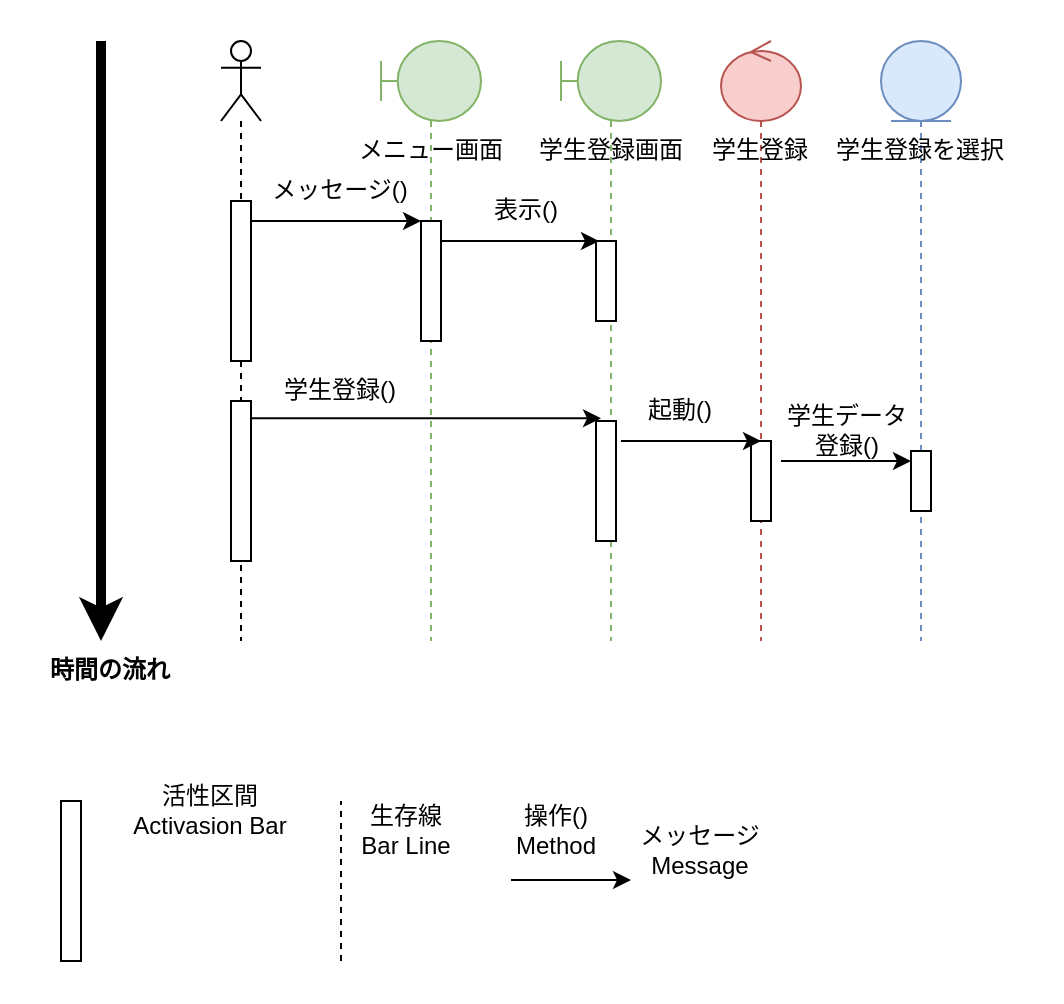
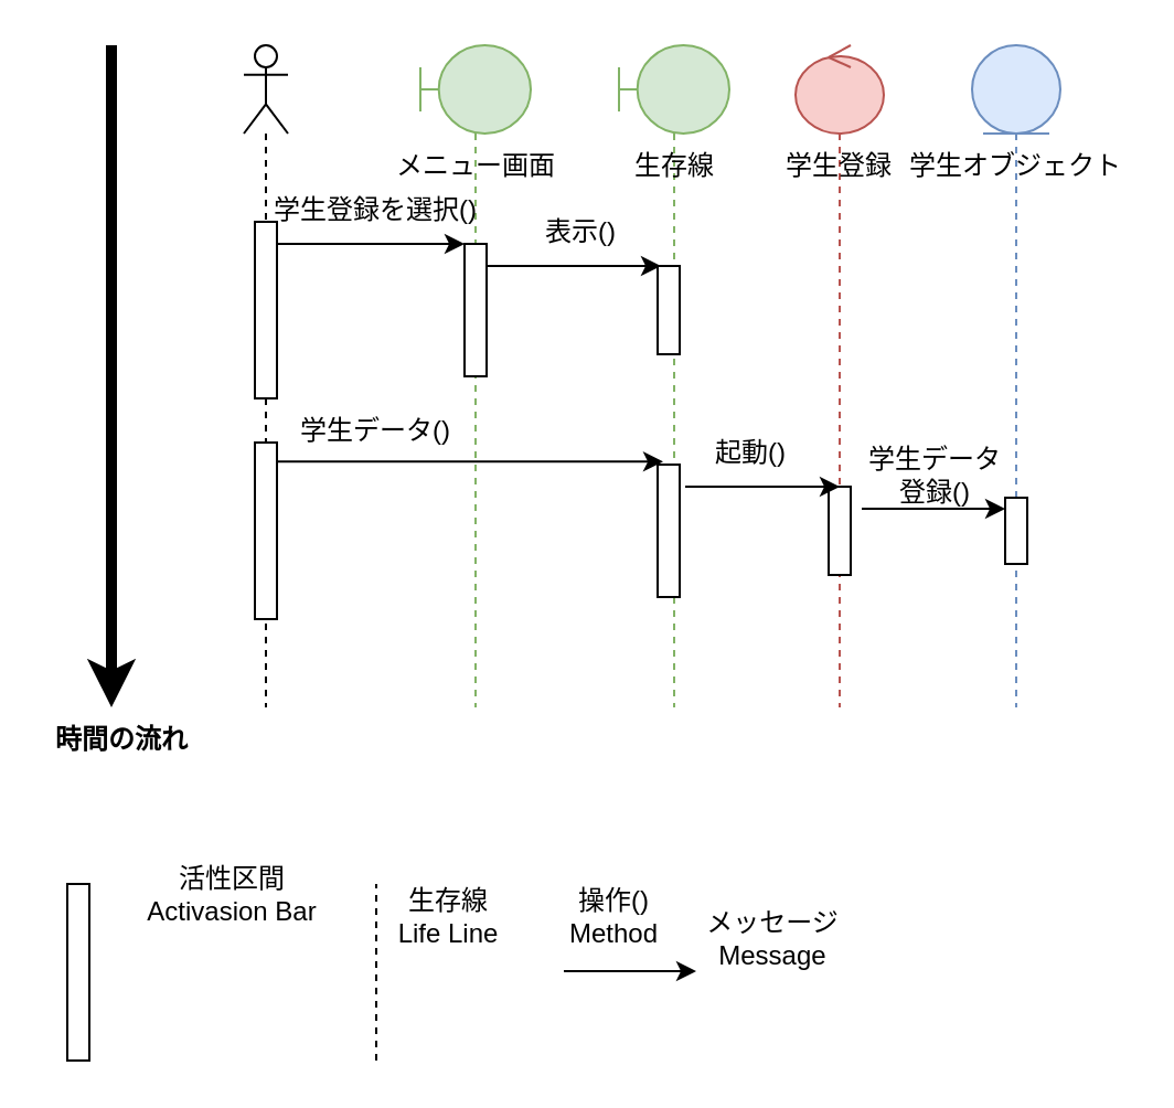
  <mxCell id="0" />
  <mxCell id="1" parent="0" />
  <mxCell id="2" value="" style="shape=umlLifeline;perimeter=lifelinePerimeter;whiteSpace=wrap;html=1;container=1;dropTarget=0;collapsible=0;recursiveResize=0;outlineConnect=0;portConstraint=eastwest;newEdgeStyle={&quot;curved&quot;:0,&quot;rounded&quot;:0};participant=umlActor;" vertex="1" parent="1"><mxGeometry x="110" y="20" width="20" height="300" as="geometry" /></mxCell>
  <mxCell id="3" value="" style="html=1;points=[[0,0,0,0,5],[0,1,0,0,-5],[1,0,0,0,5],[1,1,0,0,-5]];perimeter=orthogonalPerimeter;outlineConnect=0;targetShapes=umlLifeline;portConstraint=eastwest;newEdgeStyle={&quot;curved&quot;:0,&quot;rounded&quot;:0};" vertex="1" parent="2"><mxGeometry x="5" y="80" width="10" height="80" as="geometry" /></mxCell>
  <mxCell id="4" value="" style="html=1;points=[[0,0,0,0,5],[0,1,0,0,-5],[1,0,0,0,5],[1,1,0,0,-5]];perimeter=orthogonalPerimeter;outlineConnect=0;targetShapes=umlLifeline;portConstraint=eastwest;newEdgeStyle={&quot;curved&quot;:0,&quot;rounded&quot;:0};" vertex="1" parent="2"><mxGeometry x="5" y="180" width="10" height="80" as="geometry" /></mxCell>
  <mxCell id="5" value="" style="shape=umlLifeline;perimeter=lifelinePerimeter;whiteSpace=wrap;html=1;container=1;dropTarget=0;collapsible=0;recursiveResize=0;outlineConnect=0;portConstraint=eastwest;newEdgeStyle={&quot;curved&quot;:0,&quot;rounded&quot;:0};participant=umlBoundary;fillColor=#d5e8d4;strokeColor=#82b366;" vertex="1" parent="1"><mxGeometry x="190" y="20" width="50" height="300" as="geometry" /></mxCell>
  <mxCell id="6" value="" style="html=1;points=[[0,0,0,0,5],[0,1,0,0,-5],[1,0,0,0,5],[1,1,0,0,-5]];perimeter=orthogonalPerimeter;outlineConnect=0;targetShapes=umlLifeline;portConstraint=eastwest;newEdgeStyle={&quot;curved&quot;:0,&quot;rounded&quot;:0};" vertex="1" parent="5"><mxGeometry x="20" y="90" width="10" height="60" as="geometry" /></mxCell>
  <mxCell id="7" value="" style="shape=umlLifeline;perimeter=lifelinePerimeter;whiteSpace=wrap;html=1;container=1;dropTarget=0;collapsible=0;recursiveResize=0;outlineConnect=0;portConstraint=eastwest;newEdgeStyle={&quot;curved&quot;:0,&quot;rounded&quot;:0};participant=umlBoundary;fillColor=#d5e8d4;strokeColor=#82b366;" vertex="1" parent="1"><mxGeometry x="280" y="20" width="50" height="300" as="geometry" /></mxCell>
  <mxCell id="8" value="" style="html=1;points=[[0,0,0,0,5],[0,1,0,0,-5],[1,0,0,0,5],[1,1,0,0,-5]];perimeter=orthogonalPerimeter;outlineConnect=0;targetShapes=umlLifeline;portConstraint=eastwest;newEdgeStyle={&quot;curved&quot;:0,&quot;rounded&quot;:0};" vertex="1" parent="7"><mxGeometry x="17.5" y="100" width="10" height="40" as="geometry" /></mxCell>
  <mxCell id="9" value="" style="html=1;points=[[0,0,0,0,5],[0,1,0,0,-5],[1,0,0,0,5],[1,1,0,0,-5]];perimeter=orthogonalPerimeter;outlineConnect=0;targetShapes=umlLifeline;portConstraint=eastwest;newEdgeStyle={&quot;curved&quot;:0,&quot;rounded&quot;:0};" vertex="1" parent="7"><mxGeometry x="17.5" y="190" width="10" height="60" as="geometry" /></mxCell>
  <mxCell id="10" value="" style="shape=umlLifeline;perimeter=lifelinePerimeter;whiteSpace=wrap;html=1;container=1;dropTarget=0;collapsible=0;recursiveResize=0;outlineConnect=0;portConstraint=eastwest;newEdgeStyle={&quot;curved&quot;:0,&quot;rounded&quot;:0};participant=umlEntity;fillColor=#dae8fc;strokeColor=#6c8ebf;" vertex="1" parent="1"><mxGeometry x="440" y="20" width="40" height="300" as="geometry" /></mxCell>
  <mxCell id="11" value="" style="html=1;points=[[0,0,0,0,5],[0,1,0,0,-5],[1,0,0,0,5],[1,1,0,0,-5]];perimeter=orthogonalPerimeter;outlineConnect=0;targetShapes=umlLifeline;portConstraint=eastwest;newEdgeStyle={&quot;curved&quot;:0,&quot;rounded&quot;:0};" vertex="1" parent="10"><mxGeometry x="15" y="205" width="10" height="30" as="geometry" /></mxCell>
  <mxCell id="12" value="" style="shape=umlLifeline;perimeter=lifelinePerimeter;whiteSpace=wrap;html=1;container=1;dropTarget=0;collapsible=0;recursiveResize=0;outlineConnect=0;portConstraint=eastwest;newEdgeStyle={&quot;curved&quot;:0,&quot;rounded&quot;:0};participant=umlControl;fillColor=#f8cecc;strokeColor=#b85450;" vertex="1" parent="1"><mxGeometry x="360" y="20" width="40" height="300" as="geometry" /></mxCell>
  <mxCell id="13" value="" style="html=1;points=[[0,0,0,0,5],[0,1,0,0,-5],[1,0,0,0,5],[1,1,0,0,-5]];perimeter=orthogonalPerimeter;outlineConnect=0;targetShapes=umlLifeline;portConstraint=eastwest;newEdgeStyle={&quot;curved&quot;:0,&quot;rounded&quot;:0};" vertex="1" parent="12"><mxGeometry x="15" y="200" width="10" height="40" as="geometry" /></mxCell>
  <mxCell id="14" value="" style="html=1;points=[[0,0,0,0,5],[0,1,0,0,-5],[1,0,0,0,5],[1,1,0,0,-5]];perimeter=orthogonalPerimeter;outlineConnect=0;targetShapes=umlLifeline;portConstraint=eastwest;newEdgeStyle={&quot;curved&quot;:0,&quot;rounded&quot;:0};" vertex="1" parent="1"><mxGeometry x="30" y="400" width="10" height="80" as="geometry" /></mxCell>
  <mxCell id="15" value="活性区間&lt;div&gt;Activasion Bar&lt;/div&gt;" style="text;html=1;align=center;verticalAlign=middle;whiteSpace=wrap;rounded=0;" vertex="1" parent="1"><mxGeometry x="65" y="390" width="80" height="30" as="geometry" /></mxCell>
  <mxCell id="16" value="" style="endArrow=none;dashed=1;html=1;" edge="1" parent="1"><mxGeometry width="50" height="50" relative="1" as="geometry"><mxPoint x="170" y="480" as="sourcePoint" /><mxPoint x="170" y="400" as="targetPoint" /></mxGeometry></mxCell>
- <mxCell id="17" value="生存線&lt;div&gt;Bar Line&lt;/div&gt;" style="text;html=1;align=center;verticalAlign=middle;whiteSpace=wrap;rounded=0;" vertex="1" parent="1"><mxGeometry x="172.5" y="400" width="60" height="30" as="geometry" /></mxCell>
+ <mxCell id="17" value="生存線&lt;div&gt;Life Line&lt;/div&gt;" style="text;html=1;align=center;verticalAlign=middle;whiteSpace=wrap;rounded=0;" vertex="1" parent="1"><mxGeometry x="172.5" y="400" width="60" height="30" as="geometry" /></mxCell>
  <mxCell id="18" value="" style="endArrow=classic;html=1;entryX=0;entryY=0;entryDx=0;entryDy=0;entryPerimeter=0;" edge="1" parent="1" source="3" target="6"><mxGeometry width="50" height="50" relative="1" as="geometry"><mxPoint x="250" y="120" as="sourcePoint" /><mxPoint x="193" y="110" as="targetPoint" /></mxGeometry></mxCell>
  <mxCell id="19" value="メニュー画面" style="text;html=1;align=center;verticalAlign=middle;whiteSpace=wrap;rounded=0;" vertex="1" parent="1"><mxGeometry x="177.5" y="60" width="75" height="30" as="geometry" /></mxCell>
- <mxCell id="20" value="学生登録画面" style="text;html=1;align=center;verticalAlign=middle;whiteSpace=wrap;rounded=0;" vertex="1" parent="1"><mxGeometry x="267.5" y="60" width="75" height="30" as="geometry" /></mxCell>
+ <mxCell id="20" value="生存線" style="text;html=1;align=center;verticalAlign=middle;whiteSpace=wrap;rounded=0;" vertex="1" parent="1"><mxGeometry x="267.5" y="60" width="75" height="30" as="geometry" /></mxCell>
  <mxCell id="21" value="学生登録" style="text;html=1;align=center;verticalAlign=middle;whiteSpace=wrap;rounded=0;" vertex="1" parent="1"><mxGeometry x="350" y="60" width="60" height="30" as="geometry" /></mxCell>
- <mxCell id="22" value="学生登録を選択" style="text;html=1;align=center;verticalAlign=middle;whiteSpace=wrap;rounded=0;" vertex="1" parent="1"><mxGeometry x="410" y="60" width="100" height="30" as="geometry" /></mxCell>
+ <mxCell id="22" value="学生オブジェクト" style="text;html=1;align=center;verticalAlign=middle;whiteSpace=wrap;rounded=0;" vertex="1" parent="1"><mxGeometry x="410" y="60" width="100" height="30" as="geometry" /></mxCell>
  <mxCell id="23" value="" style="endArrow=classic;html=1;strokeWidth=5;" edge="1" parent="1"><mxGeometry width="50" height="50" relative="1" as="geometry"><mxPoint x="50" y="20" as="sourcePoint" /><mxPoint x="50" y="320" as="targetPoint" /></mxGeometry></mxCell>
  <mxCell id="24" value="&lt;b&gt;時間の流れ&lt;/b&gt;" style="text;html=1;align=center;verticalAlign=middle;whiteSpace=wrap;rounded=0;" vertex="1" parent="1"><mxGeometry x="20" y="320" width="70" height="30" as="geometry" /></mxCell>
- <mxCell id="25" value="メッセージ()" style="text;html=1;align=center;verticalAlign=middle;whiteSpace=wrap;rounded=0;" vertex="1" parent="1"><mxGeometry x="120" y="80" width="100" height="30" as="geometry" /></mxCell>
+ <mxCell id="25" value="学生登録を選択()" style="text;html=1;align=center;verticalAlign=middle;whiteSpace=wrap;rounded=0;" vertex="1" parent="1"><mxGeometry x="120" y="80" width="100" height="30" as="geometry" /></mxCell>
  <mxCell id="26" value="" style="endArrow=classic;html=1;" edge="1" parent="1"><mxGeometry width="50" height="50" relative="1" as="geometry"><mxPoint x="255" y="439.5" as="sourcePoint" /><mxPoint x="315" y="439.5" as="targetPoint" /></mxGeometry></mxCell>
  <mxCell id="27" value="操作()&lt;br&gt;&lt;div&gt;Method&lt;/div&gt;" style="text;html=1;align=center;verticalAlign=middle;whiteSpace=wrap;rounded=0;" vertex="1" parent="1"><mxGeometry x="247.5" y="400" width="60" height="30" as="geometry" /></mxCell>
  <mxCell id="28" value="メッセージ&lt;br&gt;&lt;div&gt;Message&lt;/div&gt;" style="text;html=1;align=center;verticalAlign=middle;whiteSpace=wrap;rounded=0;" vertex="1" parent="1"><mxGeometry x="315" y="410" width="70" height="30" as="geometry" /></mxCell>
  <mxCell id="29" value="" style="endArrow=classic;html=1;" edge="1" parent="1" source="6"><mxGeometry width="50" height="50" relative="1" as="geometry"><mxPoint x="260" y="200" as="sourcePoint" /><mxPoint x="299" y="120" as="targetPoint" /></mxGeometry></mxCell>
  <mxCell id="30" value="表示()" style="text;html=1;align=center;verticalAlign=middle;whiteSpace=wrap;rounded=0;" vertex="1" parent="1"><mxGeometry x="232.5" y="90" width="60" height="30" as="geometry" /></mxCell>
  <mxCell id="31" value="" style="endArrow=classic;html=1;entryX=0.25;entryY=-0.022;entryDx=0;entryDy=0;entryPerimeter=0;" edge="1" parent="1" source="4" target="9"><mxGeometry width="50" height="50" relative="1" as="geometry"><mxPoint x="135" y="210" as="sourcePoint" /><mxPoint x="290" y="210" as="targetPoint" /></mxGeometry></mxCell>
  <mxCell id="32" value="" style="endArrow=classic;html=1;" edge="1" parent="1"><mxGeometry width="50" height="50" relative="1" as="geometry"><mxPoint x="310" y="220" as="sourcePoint" /><mxPoint x="380" y="220" as="targetPoint" /></mxGeometry></mxCell>
  <mxCell id="33" value="" style="endArrow=classic;html=1;entryX=0;entryY=0;entryDx=0;entryDy=5;entryPerimeter=0;" edge="1" parent="1" target="11"><mxGeometry width="50" height="50" relative="1" as="geometry"><mxPoint x="390" y="230" as="sourcePoint" /><mxPoint x="454" y="230" as="targetPoint" /></mxGeometry></mxCell>
- <mxCell id="34" value="学生登録()" style="text;html=1;align=center;verticalAlign=middle;whiteSpace=wrap;rounded=0;" vertex="1" parent="1"><mxGeometry x="135" y="180" width="70" height="30" as="geometry" /></mxCell>
+ <mxCell id="34" value="学生データ()" style="text;html=1;align=center;verticalAlign=middle;whiteSpace=wrap;rounded=0;" vertex="1" parent="1"><mxGeometry x="135" y="180" width="70" height="30" as="geometry" /></mxCell>
  <mxCell id="35" value="起動()" style="text;html=1;align=center;verticalAlign=middle;whiteSpace=wrap;rounded=0;" vertex="1" parent="1"><mxGeometry x="310" y="190" width="60" height="30" as="geometry" /></mxCell>
  <mxCell id="36" value="学生データ登録()" style="text;html=1;align=center;verticalAlign=middle;whiteSpace=wrap;rounded=0;" vertex="1" parent="1"><mxGeometry x="390" y="200" width="66.5" height="30" as="geometry" /></mxCell>
